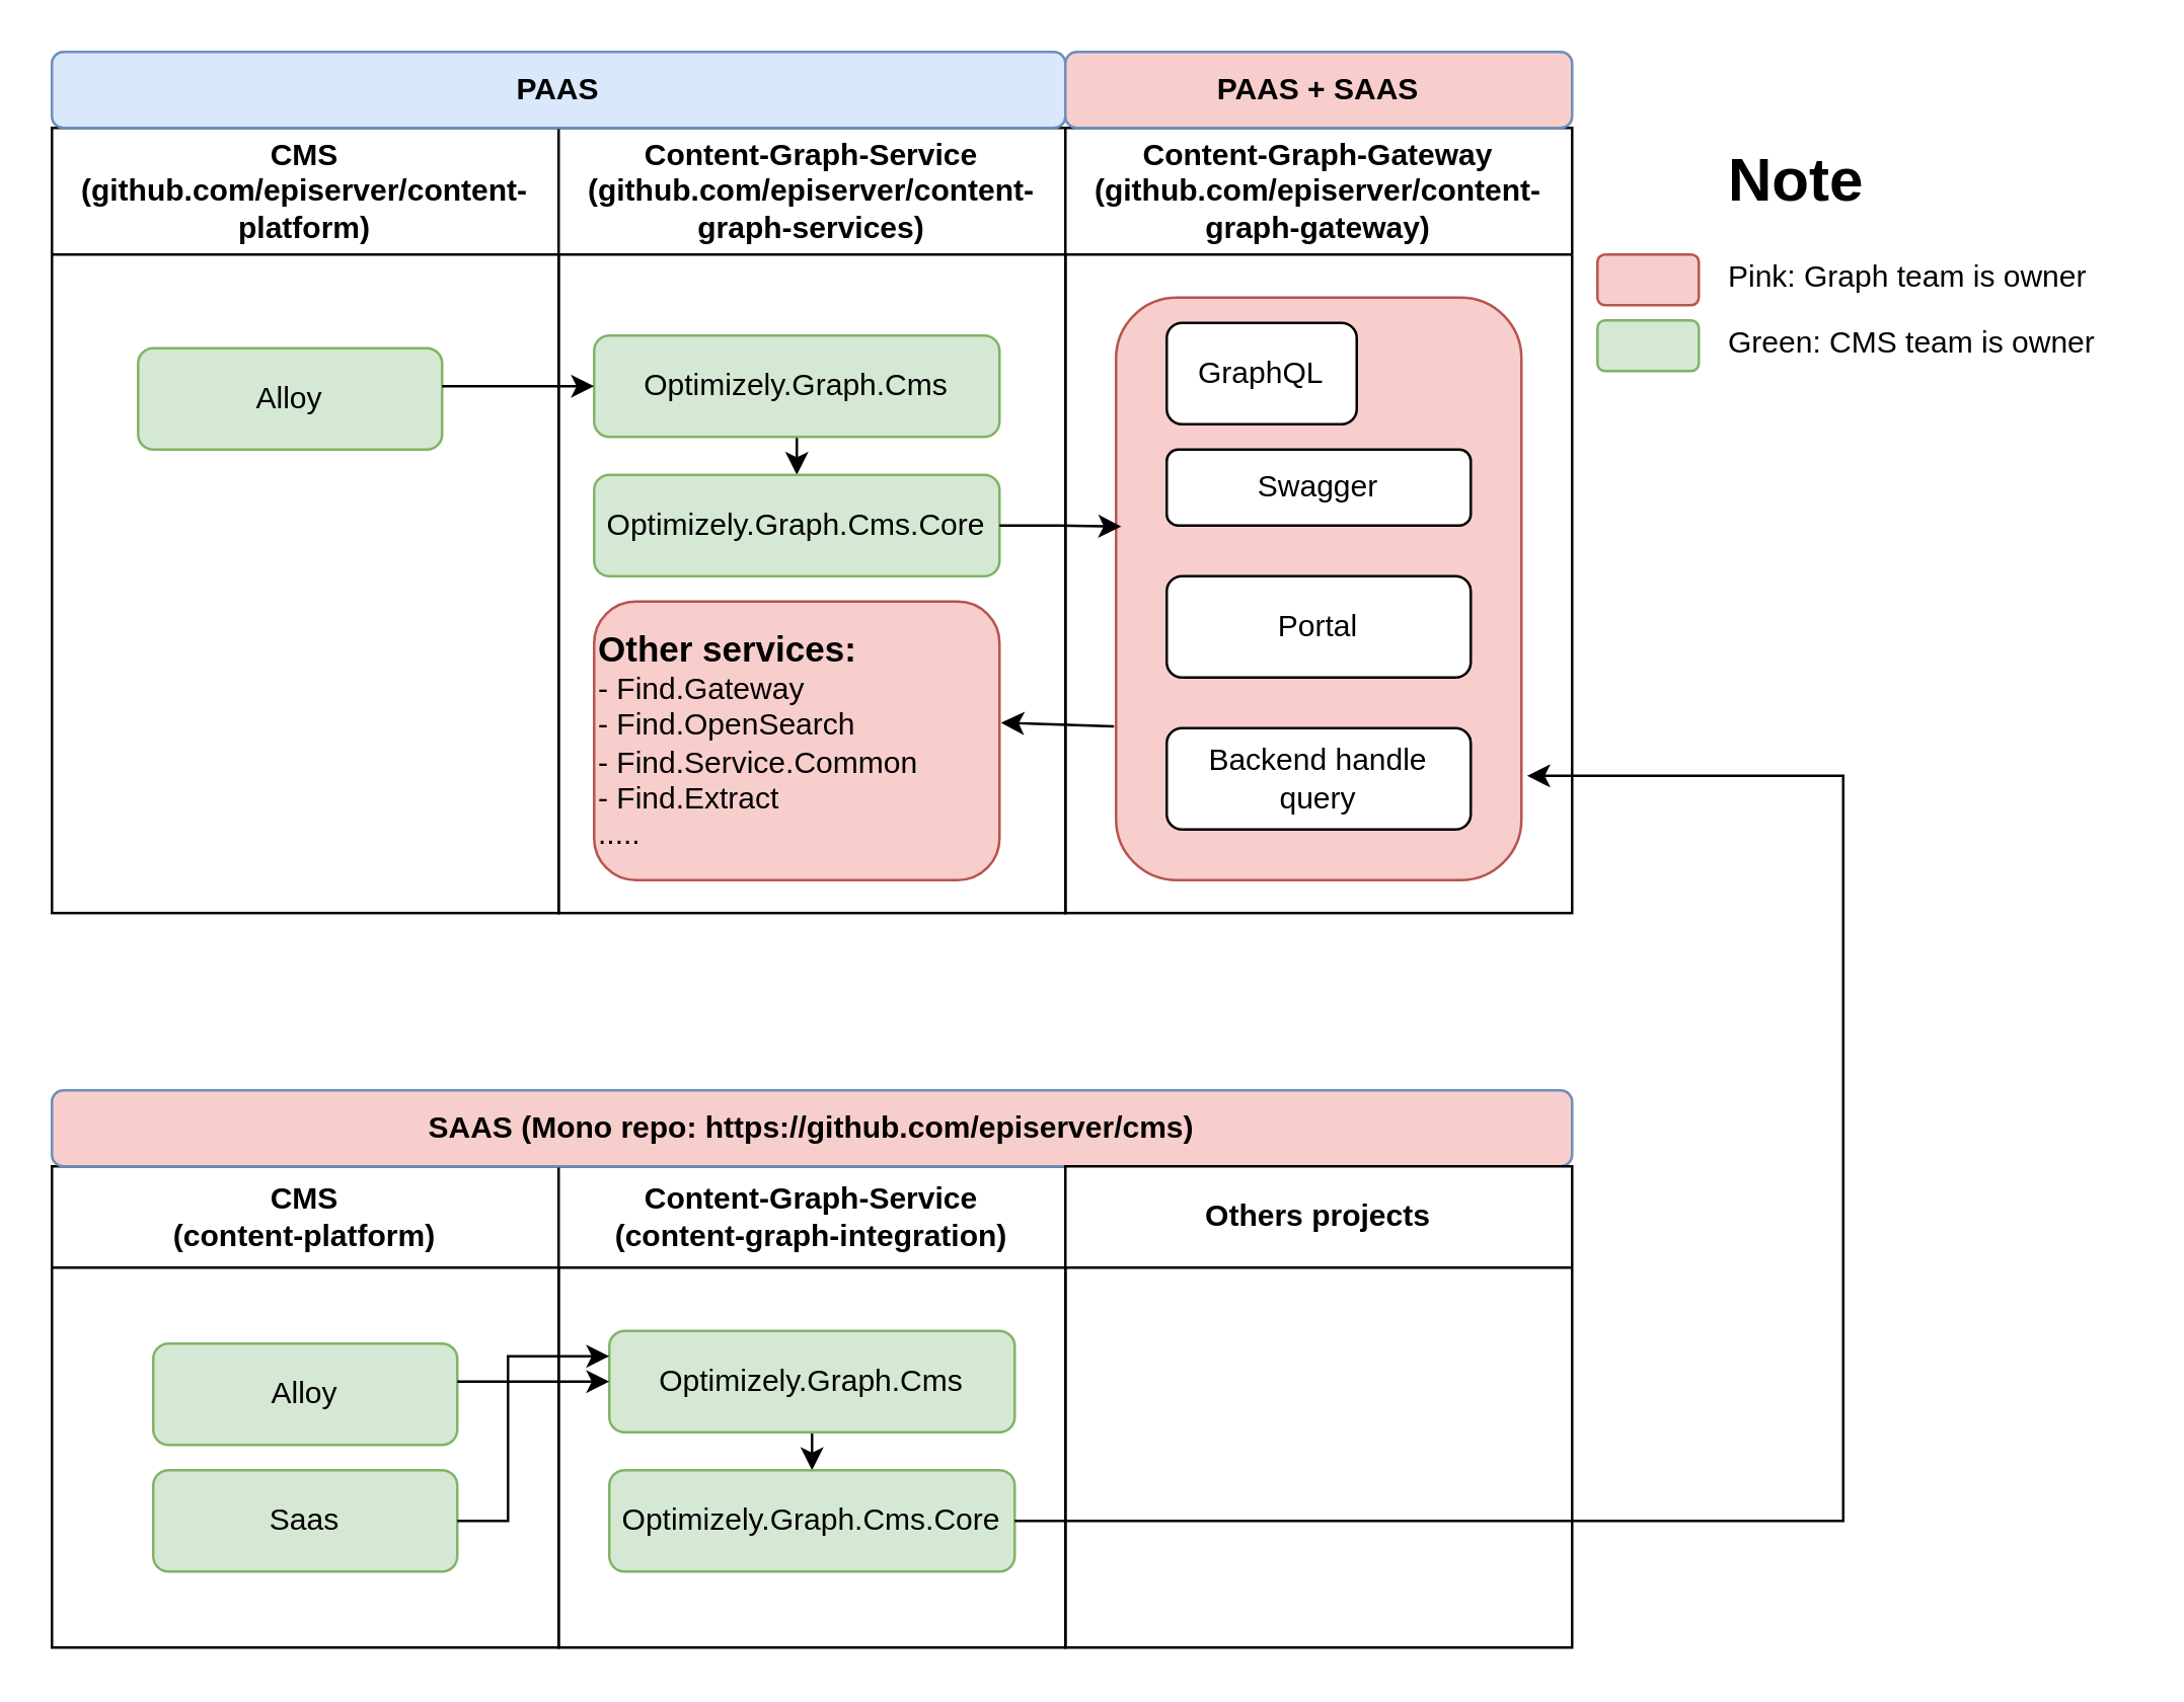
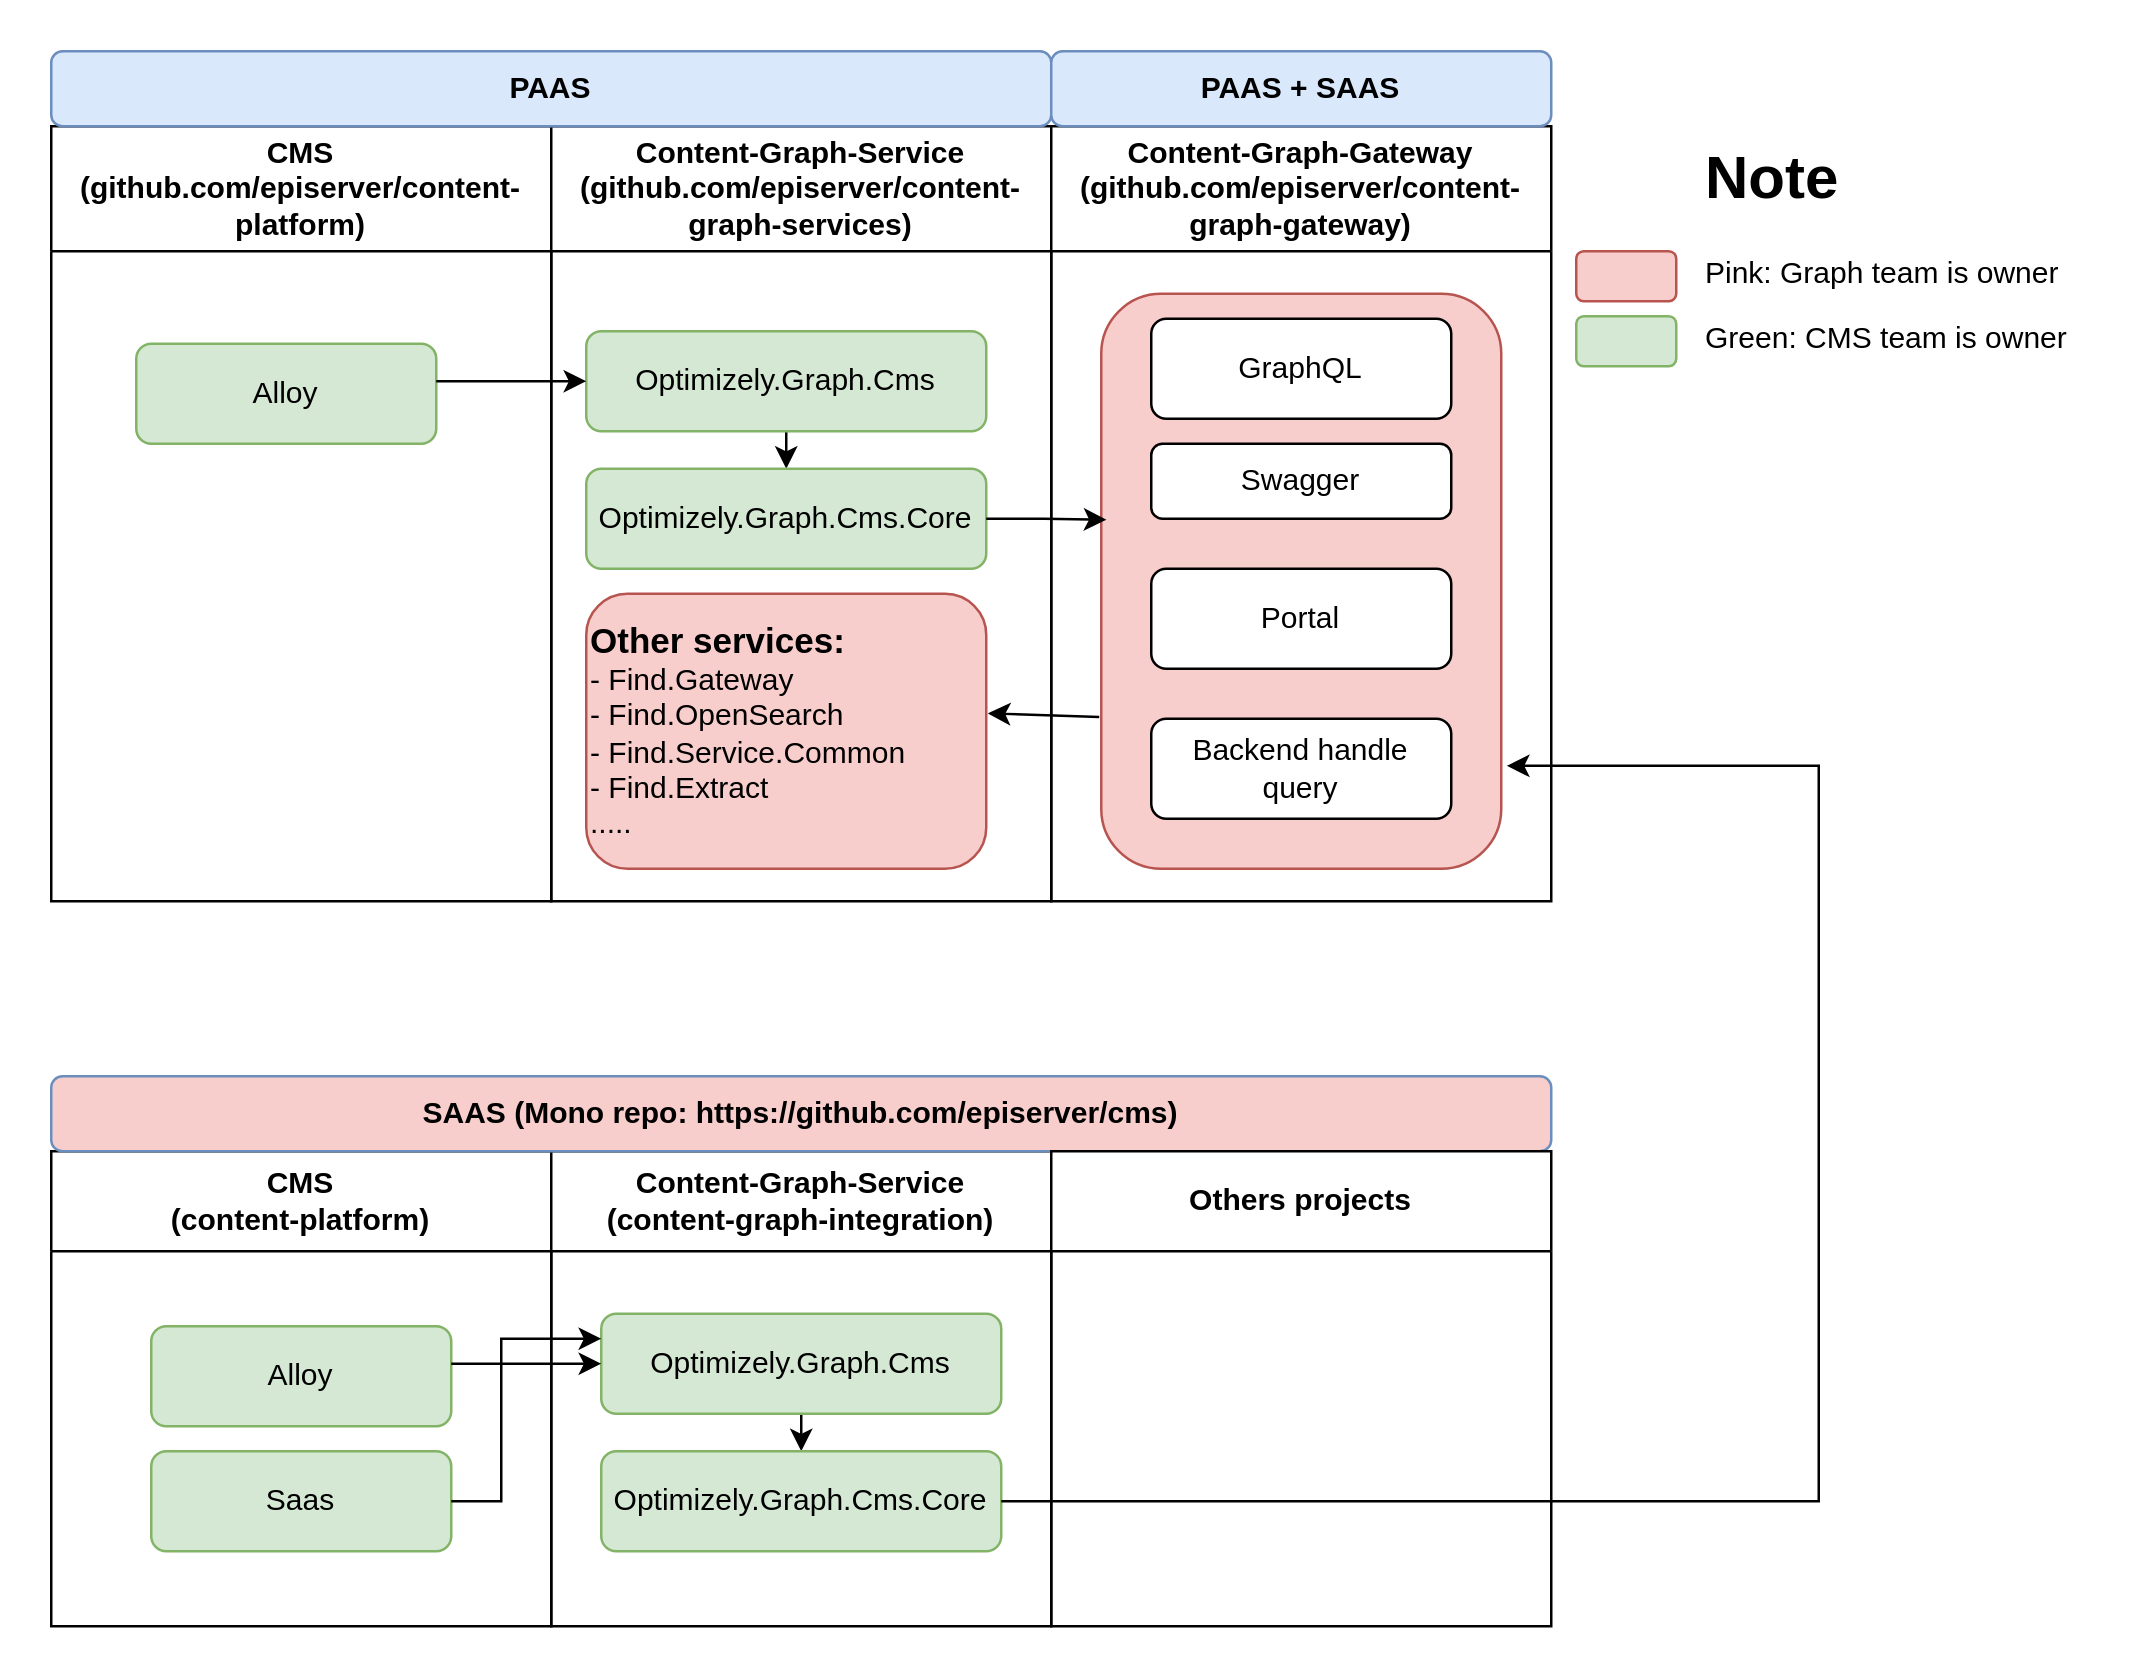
  <mxCell id="0" />
  <mxCell id="1" parent="0" />
  <mxCell id="2" value="CMS&lt;div&gt;(github.com/episerver/content-platform)&lt;/div&gt;" style="swimlane;whiteSpace=wrap;html=1;startSize=50;" vertex="1" parent="1"><mxGeometry x="20" y="50" width="200" height="310" as="geometry" /></mxCell>
  <mxCell id="3" value="Content-Graph-Service&lt;div&gt;(github.com/episerver/content-graph-services)&lt;/div&gt;" style="swimlane;whiteSpace=wrap;html=1;startSize=50;" vertex="1" parent="1"><mxGeometry x="220" y="50" width="200" height="310" as="geometry" /></mxCell>
  <mxCell id="4" value="Alloy" style="rounded=1;whiteSpace=wrap;html=1;fontSize=12;glass=0;strokeWidth=1;shadow=0;fillColor=#d5e8d4;strokeColor=#82b366;" vertex="1" parent="3"><mxGeometry x="-166" y="87" width="120" height="40" as="geometry" /></mxCell>
  <mxCell id="5" style="edgeStyle=orthogonalEdgeStyle;rounded=0;orthogonalLoop=1;jettySize=auto;html=1;exitX=0.5;exitY=1;exitDx=0;exitDy=0;entryX=0.5;entryY=0;entryDx=0;entryDy=0;" edge="1" parent="3" source="6" target="7"><mxGeometry relative="1" as="geometry" /></mxCell>
  <mxCell id="6" value="Optimizely.Graph.Cms" style="rounded=1;whiteSpace=wrap;html=1;fontSize=12;glass=0;strokeWidth=1;shadow=0;fillColor=#d5e8d4;strokeColor=#82b366;" vertex="1" parent="3"><mxGeometry x="14" y="82" width="160" height="40" as="geometry" /></mxCell>
  <mxCell id="7" value="Optimizely.Graph.Cms.Core" style="rounded=1;whiteSpace=wrap;html=1;fontSize=12;glass=0;strokeWidth=1;shadow=0;fillColor=#d5e8d4;strokeColor=#82b366;" vertex="1" parent="3"><mxGeometry x="14" y="137" width="160" height="40" as="geometry" /></mxCell>
  <mxCell id="8" value="" style="endArrow=classic;html=1;rounded=0;entryX=0;entryY=0.5;entryDx=0;entryDy=0;exitX=1;exitY=0.375;exitDx=0;exitDy=0;exitPerimeter=0;" edge="1" parent="3" source="4" target="6"><mxGeometry width="50" height="50" relative="1" as="geometry"><mxPoint x="-46" y="112" as="sourcePoint" /><mxPoint x="4" y="62" as="targetPoint" /></mxGeometry></mxCell>
  <mxCell id="9" value="&lt;b&gt;&lt;font style=&quot;font-size: 14px;&quot;&gt;Other services:&lt;/font&gt;&lt;/b&gt;&lt;div&gt;- Find.Gateway&lt;/div&gt;&lt;div&gt;- Find.OpenSearch&lt;/div&gt;&lt;div&gt;- Find.Service.Common&lt;/div&gt;&lt;div&gt;- Find.Extract&lt;/div&gt;&lt;div&gt;.....&lt;/div&gt;" style="rounded=1;whiteSpace=wrap;html=1;fontSize=12;glass=0;strokeWidth=1;shadow=0;align=left;fillColor=#f8cecc;strokeColor=#b85450;" vertex="1" parent="3"><mxGeometry x="14" y="187" width="160" height="110" as="geometry" /></mxCell>
  <mxCell id="10" value="Content-Graph-Gateway&lt;div&gt;(github.com/episerver/content-graph-gateway)&lt;/div&gt;" style="swimlane;whiteSpace=wrap;html=1;startSize=50;" vertex="1" parent="1"><mxGeometry x="420" y="50" width="200" height="310" as="geometry" /></mxCell>
  <mxCell id="11" value="" style="rounded=1;whiteSpace=wrap;html=1;fillColor=#f8cecc;strokeColor=#b85450;" vertex="1" parent="10"><mxGeometry x="20" y="67" width="160" height="230" as="geometry" /></mxCell>
- <mxCell id="12" value="GraphQL" style="rounded=1;whiteSpace=wrap;html=1;" vertex="1" parent="10"><mxGeometry x="40" y="77" width="75" height="40" as="geometry" /></mxCell>
+ <mxCell id="12" value="GraphQL" style="rounded=1;whiteSpace=wrap;html=1;" vertex="1" parent="10"><mxGeometry x="40" y="77" width="120" height="40" as="geometry" /></mxCell>
  <mxCell id="13" value="Swagger" style="rounded=1;whiteSpace=wrap;html=1;" vertex="1" parent="10"><mxGeometry x="40" y="127" width="120" height="30" as="geometry" /></mxCell>
  <mxCell id="14" value="Portal" style="rounded=1;whiteSpace=wrap;html=1;" vertex="1" parent="10"><mxGeometry x="40" y="177" width="120" height="40" as="geometry" /></mxCell>
  <mxCell id="15" value="Backend handle query" style="rounded=1;whiteSpace=wrap;html=1;" vertex="1" parent="10"><mxGeometry x="40" y="237" width="120" height="40" as="geometry" /></mxCell>
  <mxCell id="16" value="CMS&lt;div&gt;(content-platform)&lt;/div&gt;" style="swimlane;whiteSpace=wrap;html=1;startSize=40;" vertex="1" parent="1"><mxGeometry x="20" y="460" width="200" height="190" as="geometry" /></mxCell>
  <mxCell id="17" value="Alloy" style="rounded=1;whiteSpace=wrap;html=1;fontSize=12;glass=0;strokeWidth=1;shadow=0;fillColor=#d5e8d4;strokeColor=#82b366;" vertex="1" parent="16"><mxGeometry x="40" y="70" width="120" height="40" as="geometry" /></mxCell>
  <mxCell id="18" value="Saas" style="rounded=1;whiteSpace=wrap;html=1;fontSize=12;glass=0;strokeWidth=1;shadow=0;fillColor=#d5e8d4;strokeColor=#82b366;" vertex="1" parent="16"><mxGeometry x="40" y="120" width="120" height="40" as="geometry" /></mxCell>
  <mxCell id="19" value="Content-Graph-Service&lt;div&gt;(content-graph-integration)&lt;/div&gt;" style="swimlane;whiteSpace=wrap;html=1;startSize=40;" vertex="1" parent="1"><mxGeometry x="220" y="460" width="200" height="190" as="geometry" /></mxCell>
  <mxCell id="20" style="edgeStyle=orthogonalEdgeStyle;rounded=0;orthogonalLoop=1;jettySize=auto;html=1;exitX=0.5;exitY=1;exitDx=0;exitDy=0;entryX=0.5;entryY=0;entryDx=0;entryDy=0;" edge="1" parent="19" source="21" target="22"><mxGeometry relative="1" as="geometry" /></mxCell>
  <mxCell id="21" value="Optimizely.Graph.Cms" style="rounded=1;whiteSpace=wrap;html=1;fontSize=12;glass=0;strokeWidth=1;shadow=0;fillColor=#d5e8d4;strokeColor=#82b366;" vertex="1" parent="19"><mxGeometry x="20" y="65" width="160" height="40" as="geometry" /></mxCell>
  <mxCell id="22" value="Optimizely.Graph.Cms.Core" style="rounded=1;whiteSpace=wrap;html=1;fontSize=12;glass=0;strokeWidth=1;shadow=0;fillColor=#d5e8d4;strokeColor=#82b366;" vertex="1" parent="19"><mxGeometry x="20" y="120" width="160" height="40" as="geometry" /></mxCell>
  <mxCell id="23" value="SAAS (Mono repo: https://github.com/episerver/cms)" style="rounded=1;whiteSpace=wrap;html=1;fontStyle=1;fillColor=#f8cecc;strokeColor=#6c8ebf;" vertex="1" parent="1"><mxGeometry x="20" y="430" width="600" height="30" as="geometry" /></mxCell>
  <mxCell id="24" value="Others projects" style="swimlane;whiteSpace=wrap;html=1;startSize=40;" vertex="1" parent="1"><mxGeometry x="420" y="460" width="200" height="190" as="geometry" /></mxCell>
  <mxCell id="25" value="" style="endArrow=classic;html=1;rounded=0;entryX=0;entryY=0.5;entryDx=0;entryDy=0;exitX=1;exitY=0.375;exitDx=0;exitDy=0;exitPerimeter=0;" edge="1" parent="1" source="17" target="21"><mxGeometry width="50" height="50" relative="1" as="geometry"><mxPoint x="180" y="555" as="sourcePoint" /><mxPoint x="230" y="505" as="targetPoint" /></mxGeometry></mxCell>
  <mxCell id="26" style="edgeStyle=orthogonalEdgeStyle;rounded=0;orthogonalLoop=1;jettySize=auto;html=1;exitX=1;exitY=0.5;exitDx=0;exitDy=0;entryX=1.014;entryY=0.821;entryDx=0;entryDy=0;entryPerimeter=0;" edge="1" parent="1" source="22" target="11"><mxGeometry relative="1" as="geometry"><mxPoint x="740" y="260" as="targetPoint" /><Array as="points"><mxPoint x="727" y="600" /><mxPoint x="727" y="306" /></Array></mxGeometry></mxCell>
  <mxCell id="27" value="PAAS" style="rounded=1;whiteSpace=wrap;html=1;fontStyle=1;fillColor=#dae8fc;strokeColor=#6c8ebf;" vertex="1" parent="1"><mxGeometry x="20" y="20" width="400" height="30" as="geometry" /></mxCell>
- <mxCell id="28" value="PAAS + SAAS" style="rounded=1;whiteSpace=wrap;html=1;fontStyle=1;fillColor=#f8cecc;strokeColor=#6c8ebf;" vertex="1" parent="1"><mxGeometry x="420" y="20" width="200" height="30" as="geometry" /></mxCell>
+ <mxCell id="28" value="PAAS + SAAS" style="rounded=1;whiteSpace=wrap;html=1;fontStyle=1;fillColor=#dae8fc;strokeColor=#6c8ebf;" vertex="1" parent="1"><mxGeometry x="420" y="20" width="200" height="30" as="geometry" /></mxCell>
  <mxCell id="29" style="edgeStyle=orthogonalEdgeStyle;rounded=0;orthogonalLoop=1;jettySize=auto;html=1;exitX=1;exitY=0.5;exitDx=0;exitDy=0;entryX=0.013;entryY=0.393;entryDx=0;entryDy=0;entryPerimeter=0;" edge="1" parent="1" source="7" target="11"><mxGeometry relative="1" as="geometry" /></mxCell>
  <mxCell id="30" value="" style="endArrow=classic;html=1;rounded=0;exitX=-0.005;exitY=0.736;exitDx=0;exitDy=0;exitPerimeter=0;entryX=1.004;entryY=0.435;entryDx=0;entryDy=0;entryPerimeter=0;" edge="1" parent="1" source="11" target="9"><mxGeometry width="50" height="50" relative="1" as="geometry"><mxPoint x="580" y="387" as="sourcePoint" /><mxPoint x="393" y="287" as="targetPoint" /></mxGeometry></mxCell>
  <mxCell id="31" style="edgeStyle=orthogonalEdgeStyle;rounded=0;orthogonalLoop=1;jettySize=auto;html=1;exitX=1;exitY=0.5;exitDx=0;exitDy=0;entryX=0;entryY=0.25;entryDx=0;entryDy=0;" edge="1" parent="1" source="18" target="21"><mxGeometry relative="1" as="geometry"><Array as="points"><mxPoint x="200" y="600" /><mxPoint x="200" y="535" /></Array></mxGeometry></mxCell>
  <mxCell id="32" value="&lt;h1 style=&quot;margin-top: 0px;&quot;&gt;&lt;br&gt;&lt;/h1&gt;" style="text;html=1;whiteSpace=wrap;overflow=hidden;rounded=0;" vertex="1" parent="1"><mxGeometry x="650" y="50" width="180" height="120" as="geometry" /></mxCell>
  <mxCell id="33" value="&lt;h1 style=&quot;margin-top: 0px;&quot;&gt;Note&lt;/h1&gt;&lt;p&gt;Pink: Graph team is owner&lt;/p&gt;&lt;p&gt;Green: CMS team is owner&lt;/p&gt;" style="text;html=1;whiteSpace=wrap;overflow=hidden;rounded=0;" vertex="1" parent="1"><mxGeometry x="680" y="50" width="160" height="120" as="geometry" /></mxCell>
  <mxCell id="34" value="" style="rounded=1;whiteSpace=wrap;html=1;fillColor=#f8cecc;strokeColor=#b85450;" vertex="1" parent="1"><mxGeometry x="630" y="100" width="40" height="20" as="geometry" /></mxCell>
  <mxCell id="35" value="" style="rounded=1;whiteSpace=wrap;html=1;fillColor=#d5e8d4;strokeColor=#82b366;" vertex="1" parent="1"><mxGeometry x="630" y="126" width="40" height="20" as="geometry" /></mxCell>
